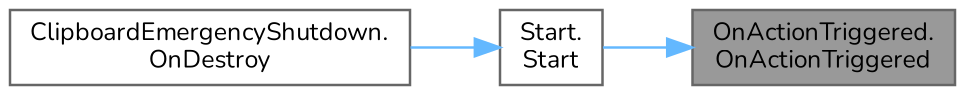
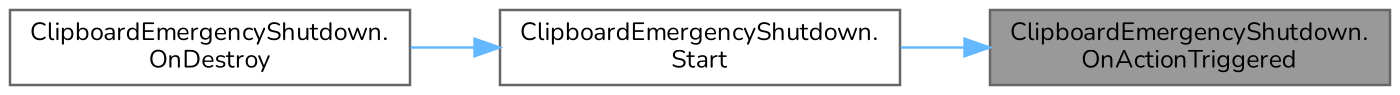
  digraph {
    fontname=Nunito
    rankdir=RL
    node [color=grey40 fillcolor=white fontname=Nunito fontsize=10 shape=box style=filled]
    edge [color=steelblue1 dir=back fontname=Nunito fontsize=10 labelfontname=Helvetica labelfontsize=10 style=solid]
-   n1 [color=gray40 fillcolor=grey60 fontcolor=black height=0.2 label="OnActionTriggered.\lOnActionTriggered" width=0.4]
-   n2 [height=0.2 label="Start.\lStart" width=0.4]
+   n1 [color=gray40 fillcolor=grey60 fontcolor=black height=0.2 label="ClipboardEmergencyShutdown.\lOnActionTriggered" width=0.4]
+   n2 [height=0.2 label="ClipboardEmergencyShutdown.\lStart" width=0.4]
    n3 [height=0.2 label="ClipboardEmergencyShutdown.\lOnDestroy" width=0.4]
    n1 -> n2
    n2 -> n3
  }
